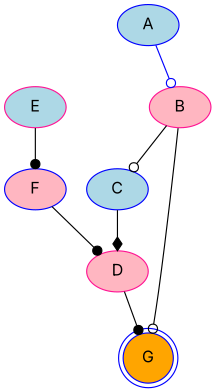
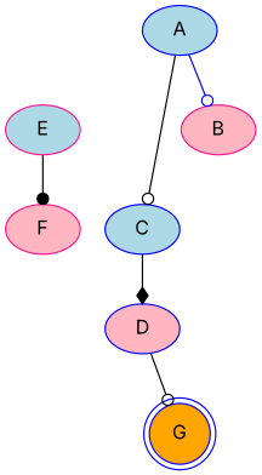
  digraph {
    fontname=Inter
    node [color=deeppink fillcolor=lightpink fontname=Inter style=filled]
    edge [arrowhead=odot fontname=Inter]
    B
    A [color=blue fillcolor=lightblue]
    C [color=blue fillcolor=lightblue]
    G [color=blue fillcolor=orange shape=doublecircle]
-   D
+   D [color=blue]
    E [fillcolor=lightblue]
-   F [color=blue]
-   B -> C
-   B -> G
+   F
+   A -> C
    A -> B [color=blue]
    C -> D [arrowhead=diamond]
-   D -> G [arrowhead=dot]
+   D -> G
    E -> F [arrowhead=dot]
-   F -> D [arrowhead=dot]
  }
